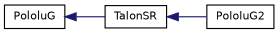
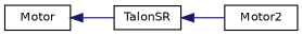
  digraph {
    rankdir=LR
    node [color=black fillcolor=white fontname=Helvetica fontsize=10 shape=record style=filled]
    edge [color=midnightblue dir=back fontname=Helvetica fontsize=10 labelfontname=Helvetica labelfontsize=10 style=solid]
-   n1 [height=0.2 label=PololuG width=0.4]
+   n1 [height=0.2 label=Motor width=0.4]
    n2 [height=0.2 label=TalonSR width=0.4]
-   n3 [height=0.2 label=PololuG2 width=0.4]
+   n3 [height=0.2 label=Motor2 width=0.4]
    n1 -> n2
    n2 -> n3
  }
